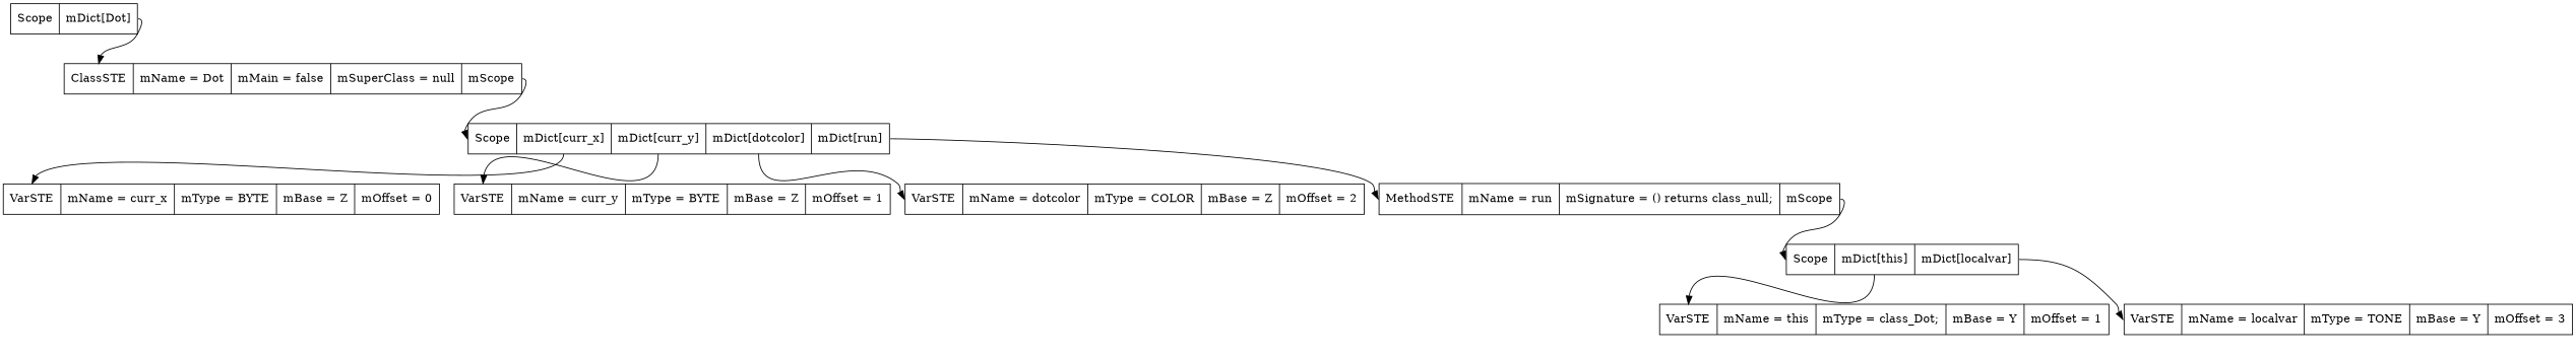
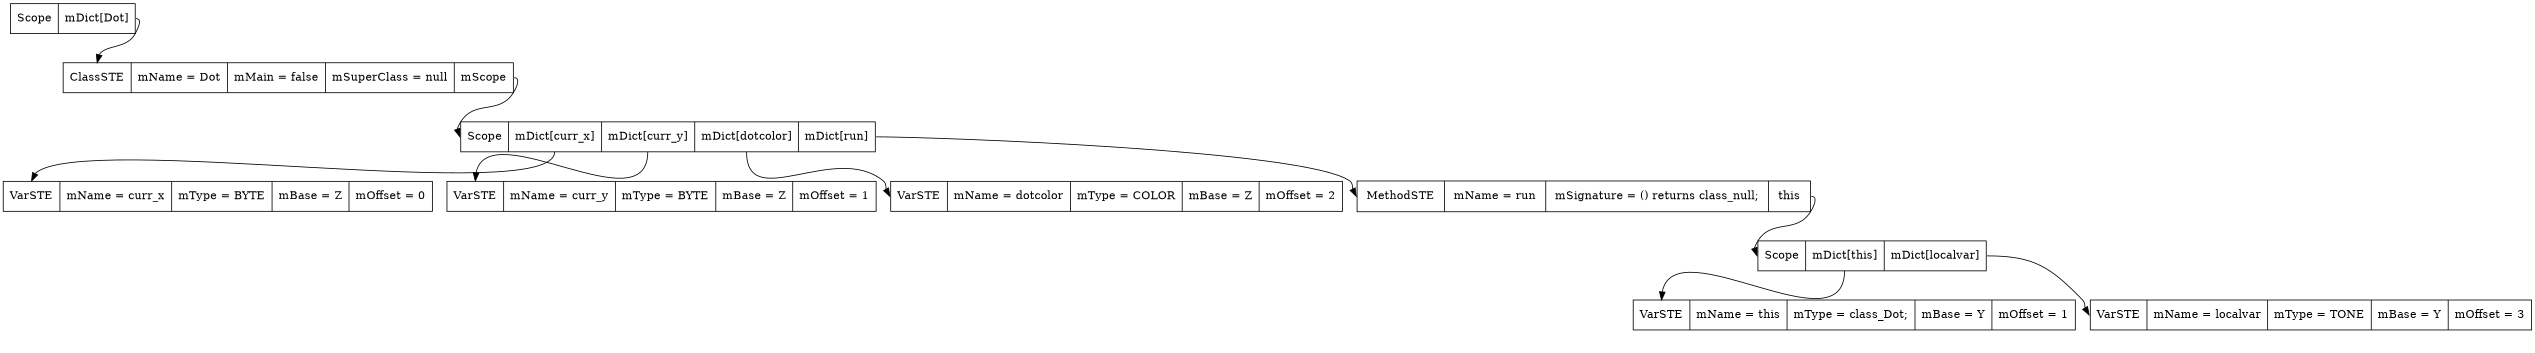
  digraph {
    rankdir=TB
    node [shape=record]
    edge [headport=f0 tailport=f1]
    n1 [label=" <f0> Scope | <f1> mDict\[Dot\] "]
    n2 [label=" <f0> ClassSTE | <f1> mName = Dot| <f2> mMain = false| <f3> mSuperClass = null| <f4> mScope "]
    n3 [label=" <f0> Scope | <f1> mDict\[curr_x\] | <f2> mDict\[curr_y\] | <f3> mDict\[dotcolor\] | <f4> mDict\[run\] "]
    n4 [label=" <f0> VarSTE | <f1> mName = curr_x| <f2> mType = BYTE| <f3> mBase = Z| <f4> mOffset = 0"]
    n5 [label=" <f0> VarSTE | <f1> mName = curr_y| <f2> mType = BYTE| <f3> mBase = Z| <f4> mOffset = 1"]
    n6 [label=" <f0> VarSTE | <f1> mName = dotcolor| <f2> mType = COLOR| <f3> mBase = Z| <f4> mOffset = 2"]
-   n7 [label=" <f0> MethodSTE | <f1> mName = run| <f2> mSignature = () returns class_null;| <f3> mScope "]
+   n7 [label=" <f0> MethodSTE | <f1> mName = run| <f2> mSignature = () returns class_null;| <f3> this "]
    n8 [label=" <f0> Scope | <f1> mDict\[this\] | <f2> mDict\[localvar\] "]
    n9 [label=" <f0> VarSTE | <f1> mName = this| <f2> mType = class_Dot;| <f3> mBase = Y| <f4> mOffset = 1"]
    n10 [label=" <f0> VarSTE | <f1> mName = localvar| <f2> mType = TONE| <f3> mBase = Y| <f4> mOffset = 3"]
    n1 -> n2
    n2 -> n3 [tailport=f4]
    n3 -> n4
    n3 -> n5 [tailport=f2]
    n3 -> n6 [tailport=f3]
    n3 -> n7 [tailport=f4]
    n7 -> n8 [tailport=f3]
    n8 -> n9
    n8 -> n10 [tailport=f2]
  }
